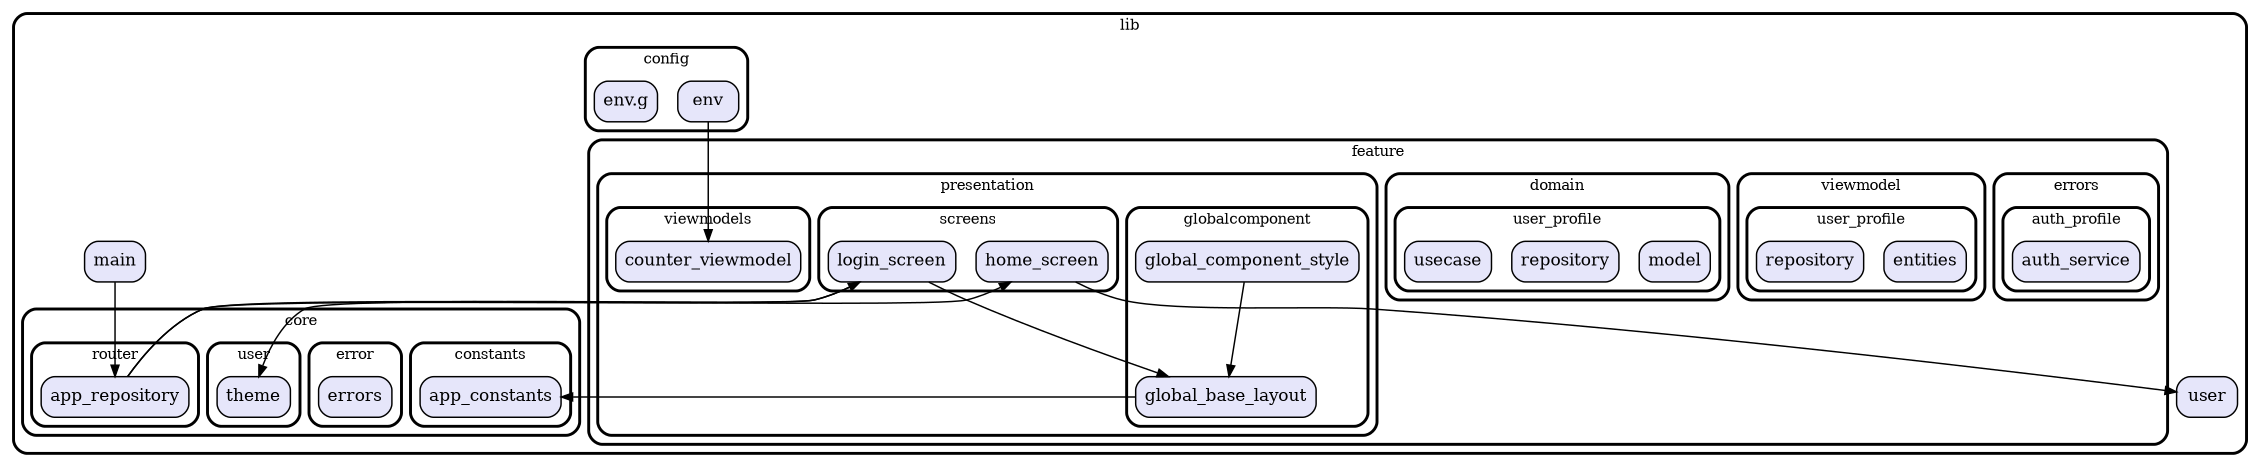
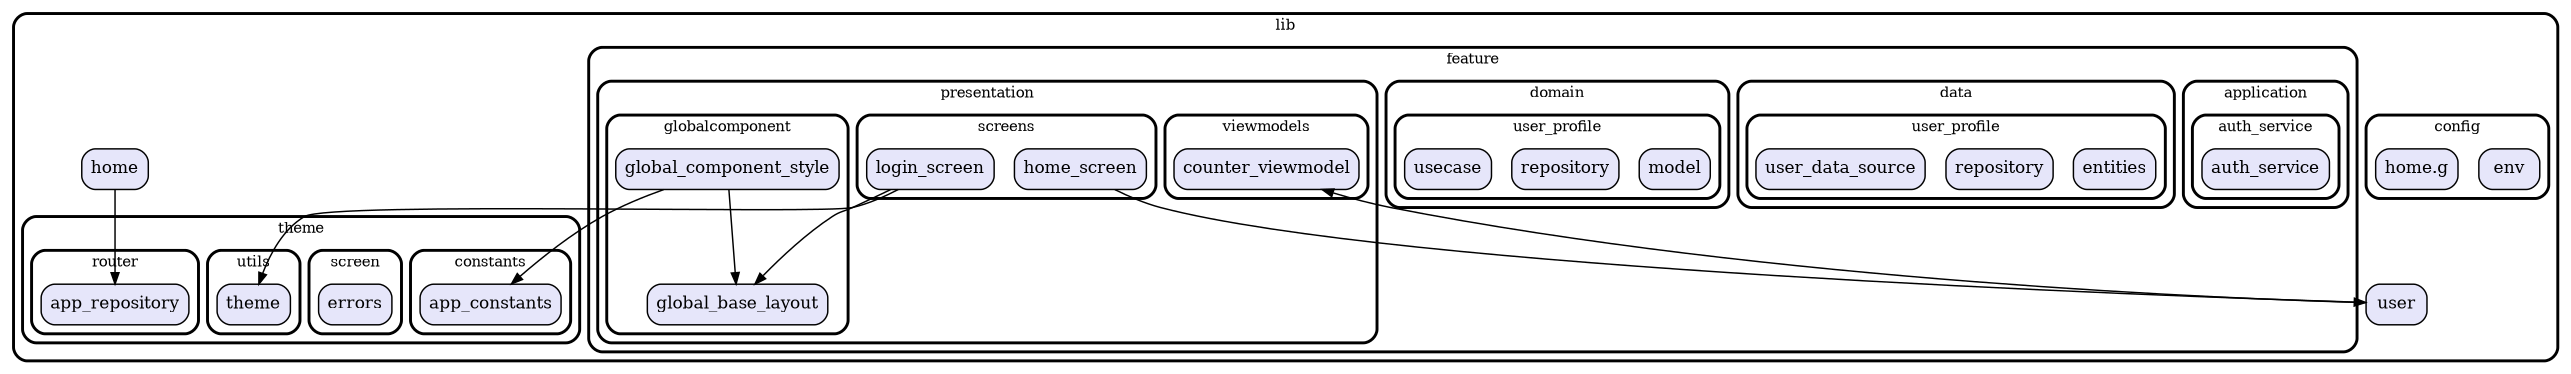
  digraph {
    fontname="DejaVu Serif"
    fontsize=13
    penwidth=2.6
    style=rounded
    node [fillcolor=Lavender fontname="DejaVu Serif" fontsize=15 penwidth=1.3 shape=rect style="filled,rounded"]
    edge [fontname="DejaVu Serif" penwidth=1.3]
    n1 [label=env]
-   n2 [label="env.g"]
+   n2 [label="home.g"]
    n3 [label=app_constants]
    n4 [label=errors]
    n5 [label=app_repository]
    n6 [label=theme]
    n7 [label=auth_service]
    n8 [label=entities]
    n9 [label=repository]
+   n10 [label=user_data_source]
    n11 [label=model]
    n12 [label=repository]
    n13 [label=usecase]
    n14 [label=global_base_layout]
    n15 [label=global_component_style]
    n16 [label=home_screen]
    n17 [label=login_screen]
    n18 [label=counter_viewmodel]
-   n19 [label=main]
+   n19 [label=home]
    n20 [label=user]
    subgraph cluster_1 {
      label=lib
      n19
      n20
      subgraph cluster_2 {
        label=config
        n1
        n2
      }
      subgraph cluster_3 {
-       label=core
+       label=theme
        subgraph cluster_4 {
          label=constants
          n3
        }
        subgraph cluster_5 {
-         label=error
+         label=screen
          n4
        }
        subgraph cluster_6 {
          label=router
          n5
        }
        subgraph cluster_7 {
-         label=user
+         label=utils
          n6
        }
      }
      subgraph cluster_8 {
        label=feature
        subgraph cluster_9 {
-         label=errors
+         label=application
          subgraph cluster_10 {
-           label=auth_profile
+           label=auth_service
            n7
          }
        }
        subgraph cluster_11 {
-         label=viewmodel
+         label=data
          subgraph cluster_12 {
            label=user_profile
            n8
            n9
+           n10
          }
        }
        subgraph cluster_13 {
          label=domain
          subgraph cluster_14 {
            label=user_profile
            n11
            n12
            n13
          }
        }
        subgraph cluster_15 {
          label=presentation
          subgraph cluster_16 {
            label=globalcomponent
            n14
            n15
          }
          subgraph cluster_17 {
            label=screens
            n16
            n17
          }
          subgraph cluster_18 {
            label=viewmodels
            n18
          }
        }
      }
    }
-   n5 -> n16
-   n5 -> n17
-   n14 -> n3
+   n15 -> n3
    n15 -> n14
    n16 -> n20
    n17 -> n6
    n17 -> n14
    n19 -> n5
-   n1 -> n18
+   n20 -> n18
  }
